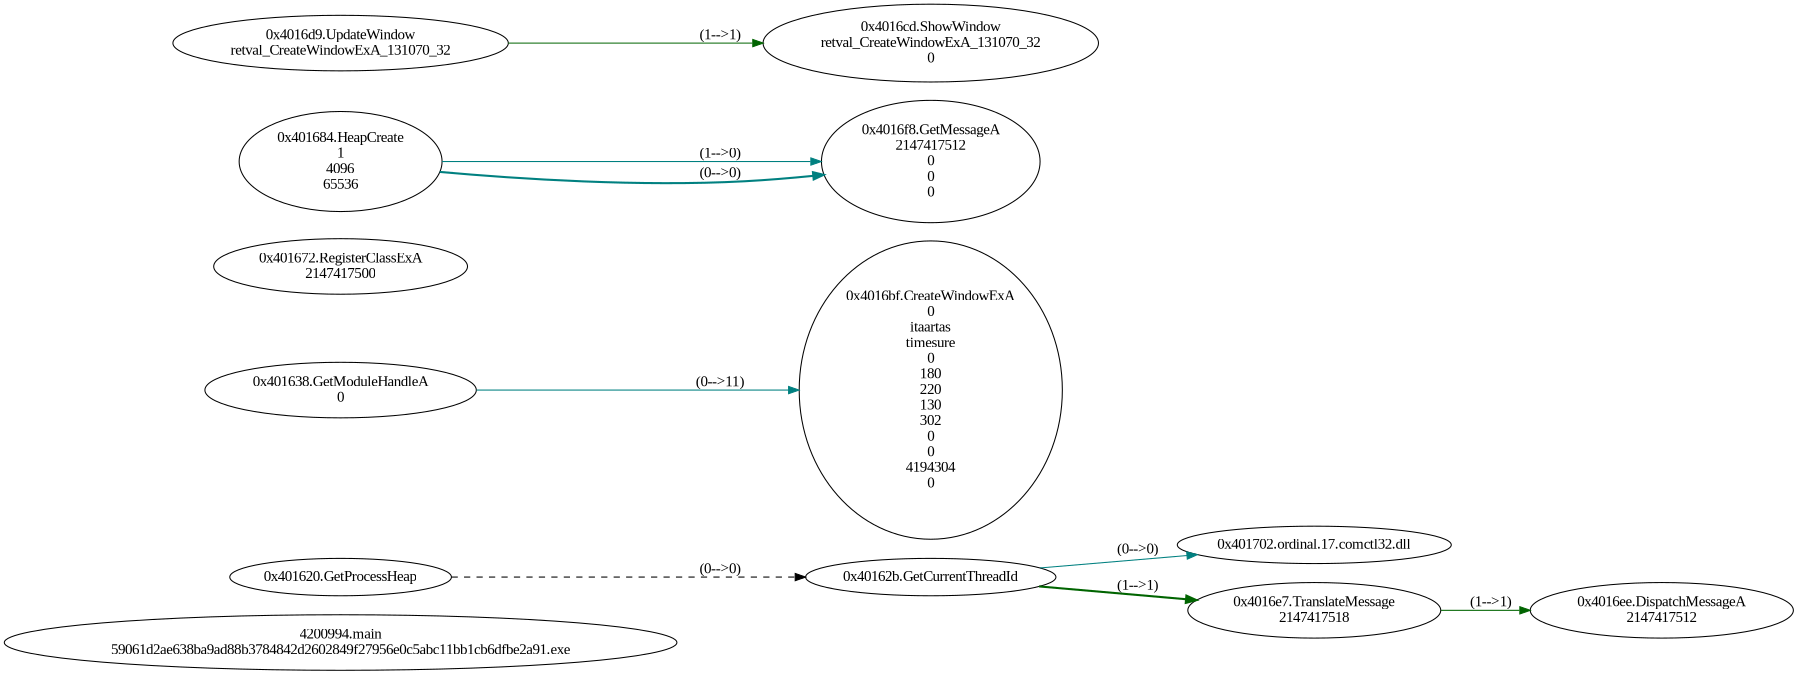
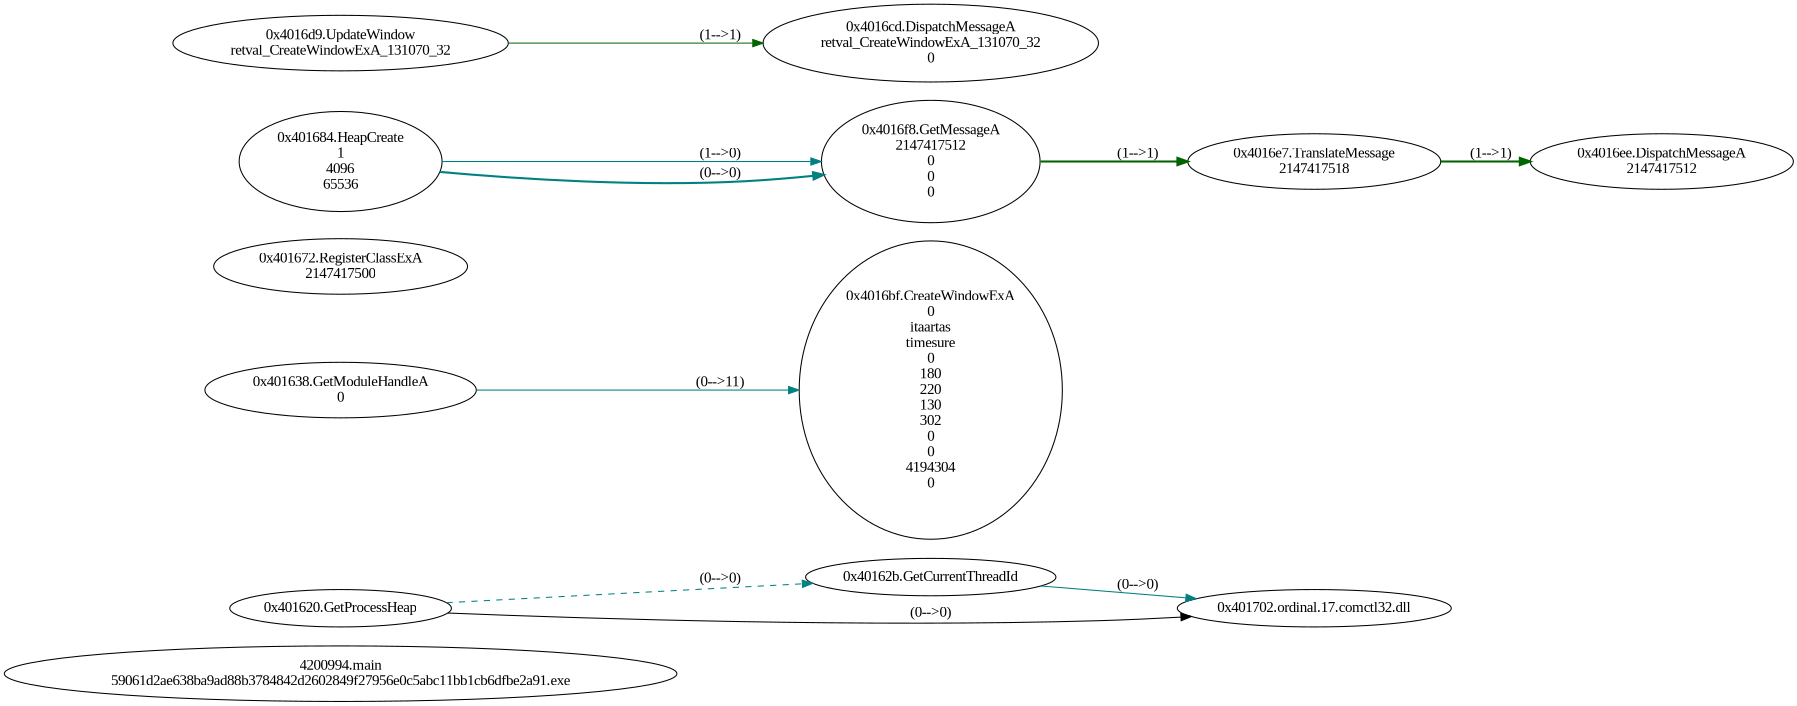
  digraph {
    fontname="Liberation Serif"
    rankdir=LR
    node [fontname="Liberation Serif"]
    edge [color=teal fontname="Liberation Serif" style=solid]
    n1 [label="4200994.main\n59061d2ae638ba9ad88b3784842d2602849f27956e0c5abc11bb1cb6dfbe2a91.exe"]
    n2 [label="0x401620.GetProcessHeap\n"]
    n3 [label="0x40162b.GetCurrentThreadId\n"]
    n4 [label="0x401702.ordinal.17.comctl32.dll\n"]
    n5 [label="0x401638.GetModuleHandleA\n0"]
    n6 [label="0x4016bf.CreateWindowExA\n0\nitaartas\ntimesure\n0\n180\n220\n130\n302\n0\n0\n4194304\n0"]
    n7 [label="0x401672.RegisterClassExA\n2147417500"]
    n8 [label="0x401684.HeapCreate\n1\n4096\n65536"]
    n9 [label="0x4016f8.GetMessageA\n2147417512\n0\n0\n0"]
    n10 [label="0x4016e7.TranslateMessage\n2147417518"]
-   n11 [label="0x4016cd.ShowWindow\nretval_CreateWindowExA_131070_32\n0"]
+   n11 [label="0x4016cd.DispatchMessageA\nretval_CreateWindowExA_131070_32\n0"]
    n12 [label="0x4016d9.UpdateWindow\nretval_CreateWindowExA_131070_32"]
    n13 [label="0x4016ee.DispatchMessageA\n2147417512"]
-   n2 -> n3 [color=black label="(0-->0)" style=dashed]
+   n2 -> n3 [label="(0-->0)" style=dashed]
+   n2 -> n4 [color=black label="(0-->0)"]
    n3 -> n4 [label="(0-->0)"]
    n5 -> n6 [label="(0-->11)"]
    n8 -> n9 [label="(1-->0)"]
    n8 -> n9 [label="(0-->0)" style=bold]
-   n3 -> n10 [color=darkgreen label="(1-->1)" style=bold]
-   n10 -> n13 [color=darkgreen label="(1-->1)"]
+   n9 -> n10 [color=darkgreen label="(1-->1)" style=bold]
+   n10 -> n13 [color=darkgreen label="(1-->1)" style=bold]
    n12 -> n11 [color=darkgreen label="(1-->1)"]
  }
